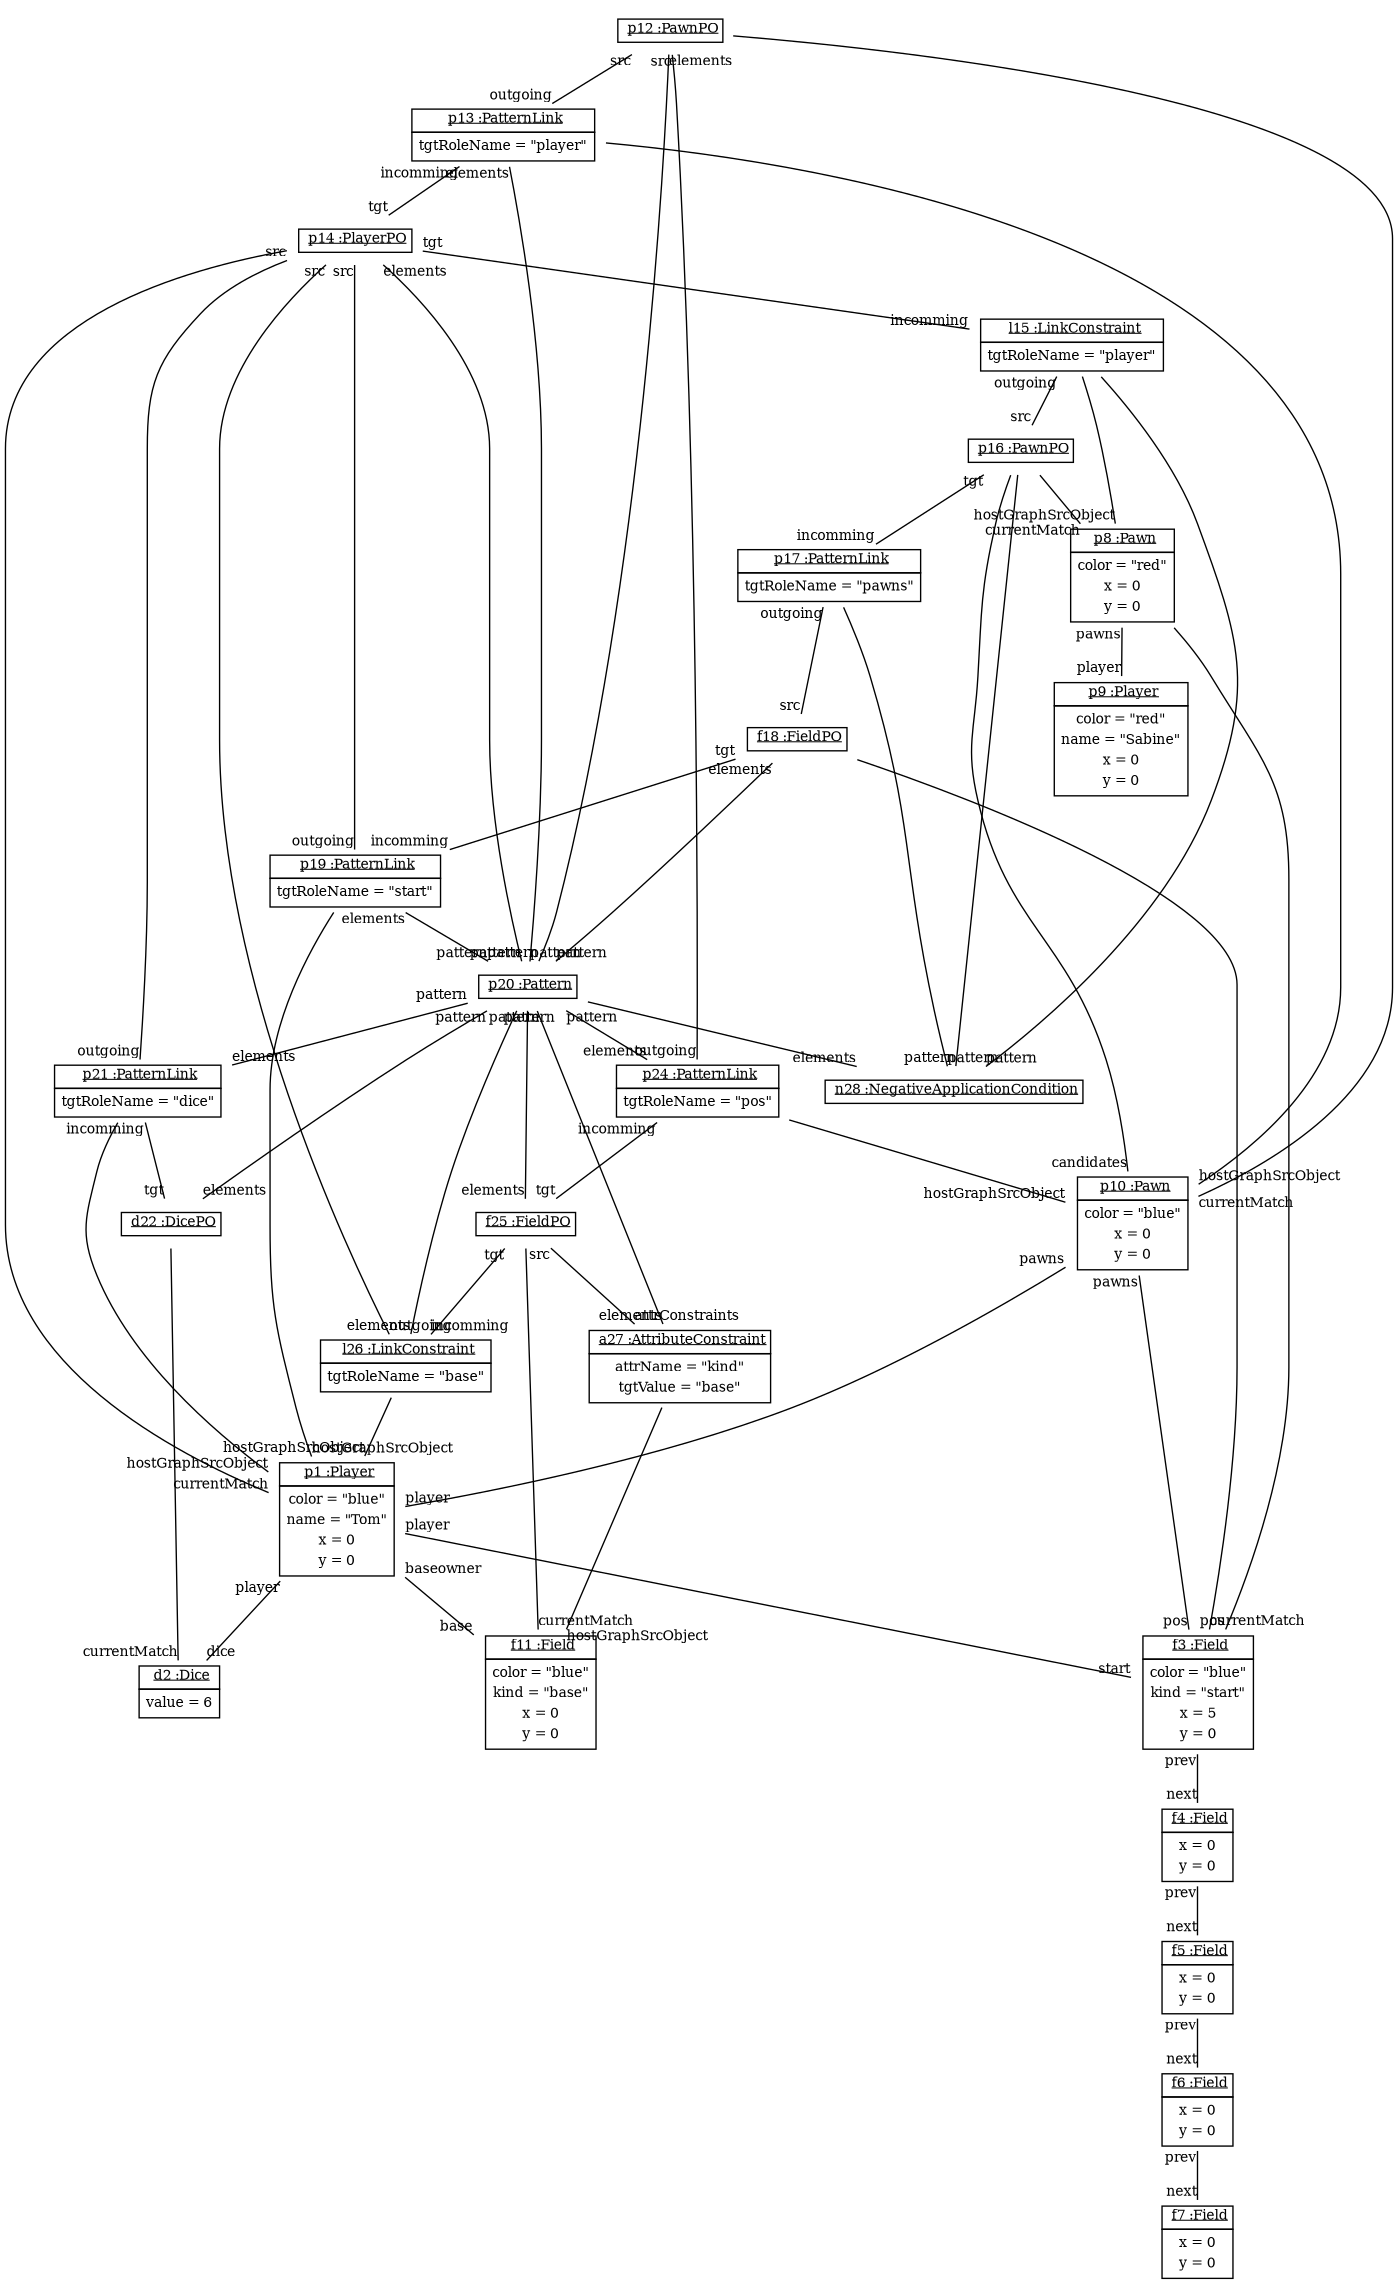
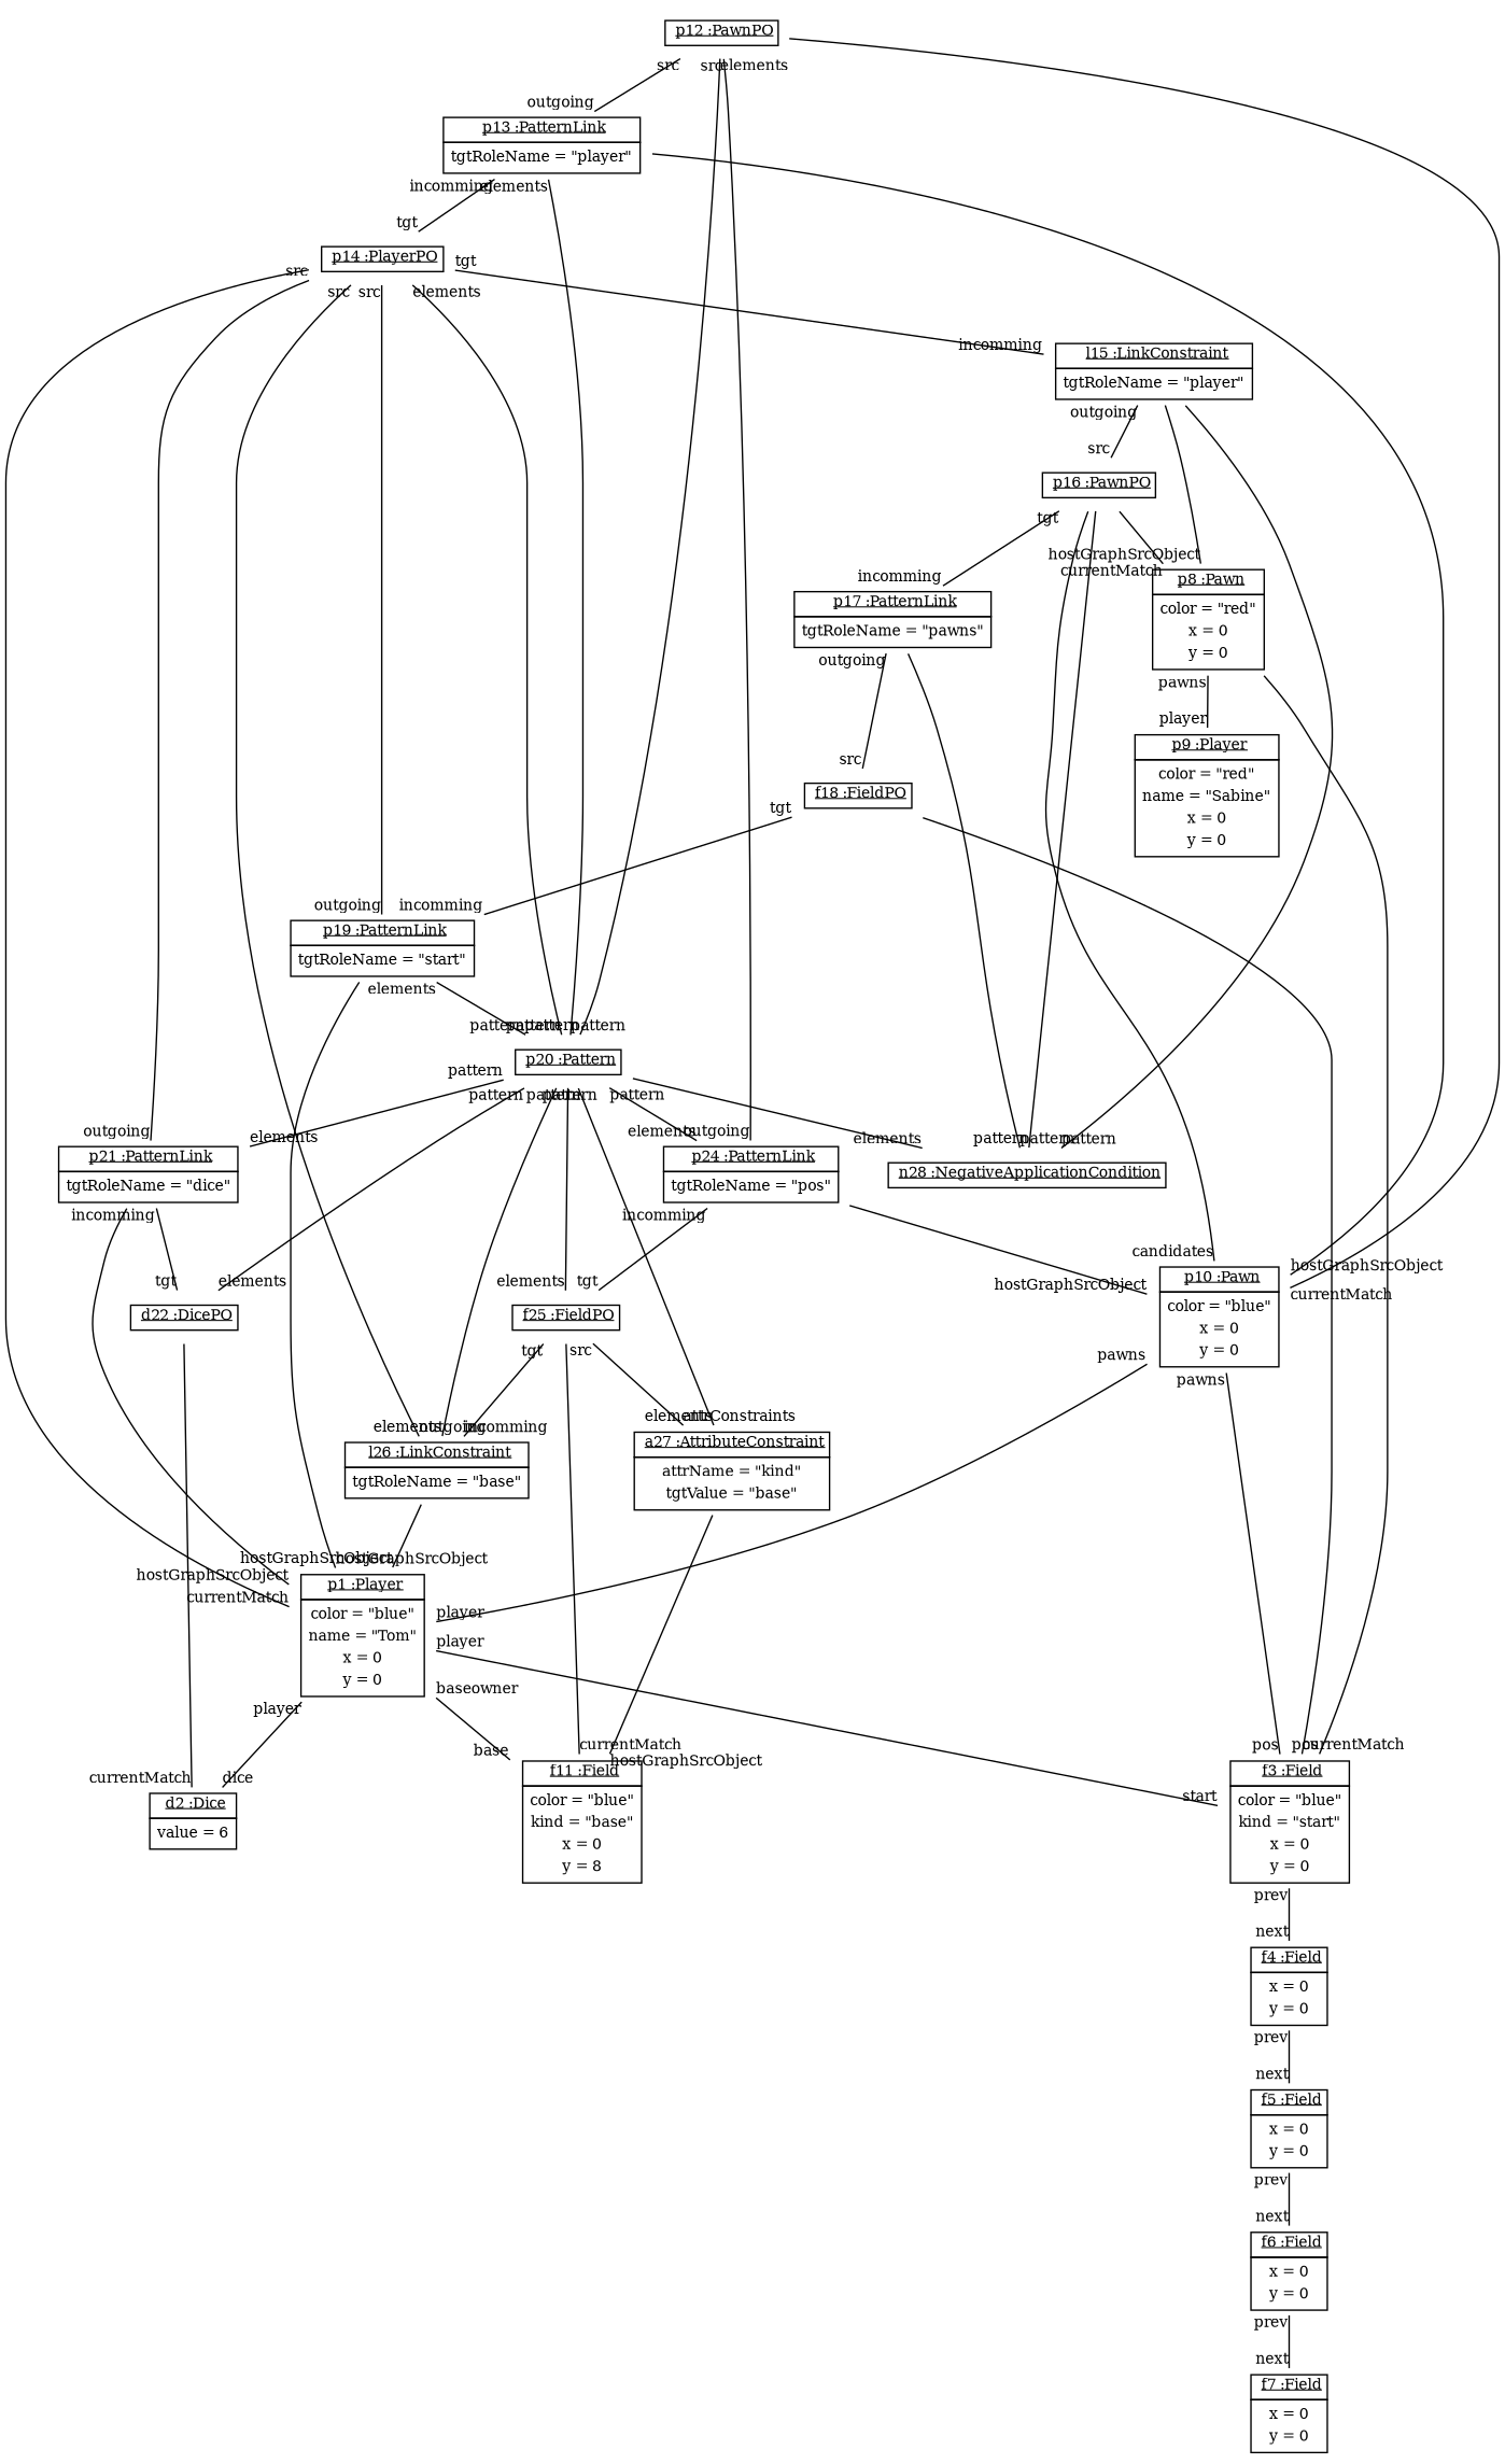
  graph {
    fontname="DejaVu Serif"
    node [fontname="DejaVu Serif" fontsize=10 shape=none]
    edge [fontname="DejaVu Serif" fontsize=10 headlabel=pattern]
    n1 [label=<<table border='0' cellborder='1' cellspacing='0'> <tr> <td> <u>p12 :PawnPO</u></td></tr></table>>]
    n2 [label=<<table border='0' cellborder='1' cellspacing='0'> <tr> <td> <u>p10 :Pawn</u></td></tr><tr><td><table border='0' cellborder='0' cellspacing='0'><tr><td>color = "blue"</td></tr><tr><td>x = 0</td></tr><tr><td>y = 0</td></tr></table></td></tr></table>>]
    n3 [label=<<table border='0' cellborder='1' cellspacing='0'> <tr> <td> <u>p13 :PatternLink</u></td></tr><tr><td><table border='0' cellborder='0' cellspacing='0'><tr><td>tgtRoleName = "player"</td></tr></table></td></tr></table>>]
    n4 [label=<<table border='0' cellborder='1' cellspacing='0'> <tr> <td> <u>p20 :Pattern</u></td></tr></table>>]
    n5 [label=<<table border='0' cellborder='1' cellspacing='0'> <tr> <td> <u>p24 :PatternLink</u></td></tr><tr><td><table border='0' cellborder='0' cellspacing='0'><tr><td>tgtRoleName = "pos"</td></tr></table></td></tr></table>>]
    n6 [label=<<table border='0' cellborder='1' cellspacing='0'> <tr> <td> <u>p1 :Player</u></td></tr><tr><td><table border='0' cellborder='0' cellspacing='0'><tr><td>color = "blue"</td></tr><tr><td>name = "Tom"</td></tr><tr><td>x = 0</td></tr><tr><td>y = 0</td></tr></table></td></tr></table>>]
-   n7 [label=<<table border='0' cellborder='1' cellspacing='0'> <tr> <td> <u>f3 :Field</u></td></tr><tr><td><table border='0' cellborder='0' cellspacing='0'><tr><td>color = "blue"</td></tr><tr><td>kind = "start"</td></tr><tr><td>x = 5</td></tr><tr><td>y = 0</td></tr></table></td></tr></table>>]
+   n7 [label=<<table border='0' cellborder='1' cellspacing='0'> <tr> <td> <u>f3 :Field</u></td></tr><tr><td><table border='0' cellborder='0' cellspacing='0'><tr><td>color = "blue"</td></tr><tr><td>kind = "start"</td></tr><tr><td>x = 0</td></tr><tr><td>y = 0</td></tr></table></td></tr></table>>]
    n8 [label=<<table border='0' cellborder='1' cellspacing='0'> <tr> <td> <u>p14 :PlayerPO</u></td></tr></table>>]
    n9 [label=<<table border='0' cellborder='1' cellspacing='0'> <tr> <td> <u>p21 :PatternLink</u></td></tr><tr><td><table border='0' cellborder='0' cellspacing='0'><tr><td>tgtRoleName = "dice"</td></tr></table></td></tr></table>>]
    n10 [label=<<table border='0' cellborder='1' cellspacing='0'> <tr> <td> <u>l26 :LinkConstraint</u></td></tr><tr><td><table border='0' cellborder='0' cellspacing='0'><tr><td>tgtRoleName = "base"</td></tr></table></td></tr></table>>]
    n11 [label=<<table border='0' cellborder='1' cellspacing='0'> <tr> <td> <u>n28 :NegativeApplicationCondition</u></td></tr></table>>]
    n12 [label=<<table border='0' cellborder='1' cellspacing='0'> <tr> <td> <u>d22 :DicePO</u></td></tr></table>>]
    n13 [label=<<table border='0' cellborder='1' cellspacing='0'> <tr> <td> <u>f25 :FieldPO</u></td></tr></table>>]
    n14 [label=<<table border='0' cellborder='1' cellspacing='0'> <tr> <td> <u>a27 :AttributeConstraint</u></td></tr><tr><td><table border='0' cellborder='0' cellspacing='0'><tr><td>attrName = "kind"</td></tr><tr><td>tgtValue = "base"</td></tr></table></td></tr></table>>]
    n15 [label=<<table border='0' cellborder='1' cellspacing='0'> <tr> <td> <u>d2 :Dice</u></td></tr><tr><td><table border='0' cellborder='0' cellspacing='0'><tr><td>value = 6</td></tr></table></td></tr></table>>]
-   n16 [label=<<table border='0' cellborder='1' cellspacing='0'> <tr> <td> <u>f11 :Field</u></td></tr><tr><td><table border='0' cellborder='0' cellspacing='0'><tr><td>color = "blue"</td></tr><tr><td>kind = "base"</td></tr><tr><td>x = 0</td></tr><tr><td>y = 0</td></tr></table></td></tr></table>>]
+   n16 [label=<<table border='0' cellborder='1' cellspacing='0'> <tr> <td> <u>f11 :Field</u></td></tr><tr><td><table border='0' cellborder='0' cellspacing='0'><tr><td>color = "blue"</td></tr><tr><td>kind = "base"</td></tr><tr><td>x = 0</td></tr><tr><td>y = 8</td></tr></table></td></tr></table>>]
    n17 [label=<<table border='0' cellborder='1' cellspacing='0'> <tr> <td> <u>f4 :Field</u></td></tr><tr><td><table border='0' cellborder='0' cellspacing='0'><tr><td>x = 0</td></tr><tr><td>y = 0</td></tr></table></td></tr></table>>]
    n18 [label=<<table border='0' cellborder='1' cellspacing='0'> <tr> <td> <u>f5 :Field</u></td></tr><tr><td><table border='0' cellborder='0' cellspacing='0'><tr><td>x = 0</td></tr><tr><td>y = 0</td></tr></table></td></tr></table>>]
    n19 [label=<<table border='0' cellborder='1' cellspacing='0'> <tr> <td> <u>f6 :Field</u></td></tr><tr><td><table border='0' cellborder='0' cellspacing='0'><tr><td>x = 0</td></tr><tr><td>y = 0</td></tr></table></td></tr></table>>]
    n20 [label=<<table border='0' cellborder='1' cellspacing='0'> <tr> <td> <u>f7 :Field</u></td></tr><tr><td><table border='0' cellborder='0' cellspacing='0'><tr><td>x = 0</td></tr><tr><td>y = 0</td></tr></table></td></tr></table>>]
    n21 [label=<<table border='0' cellborder='1' cellspacing='0'> <tr> <td> <u>l15 :LinkConstraint</u></td></tr><tr><td><table border='0' cellborder='0' cellspacing='0'><tr><td>tgtRoleName = "player"</td></tr></table></td></tr></table>>]
    n22 [label=<<table border='0' cellborder='1' cellspacing='0'> <tr> <td> <u>p19 :PatternLink</u></td></tr><tr><td><table border='0' cellborder='0' cellspacing='0'><tr><td>tgtRoleName = "start"</td></tr></table></td></tr></table>>]
    n23 [label=<<table border='0' cellborder='1' cellspacing='0'> <tr> <td> <u>p16 :PawnPO</u></td></tr></table>>]
    n24 [label=<<table border='0' cellborder='1' cellspacing='0'> <tr> <td> <u>p8 :Pawn</u></td></tr><tr><td><table border='0' cellborder='0' cellspacing='0'><tr><td>color = "red"</td></tr><tr><td>x = 0</td></tr><tr><td>y = 0</td></tr></table></td></tr></table>>]
    n25 [label=<<table border='0' cellborder='1' cellspacing='0'> <tr> <td> <u>p17 :PatternLink</u></td></tr><tr><td><table border='0' cellborder='0' cellspacing='0'><tr><td>tgtRoleName = "pawns"</td></tr></table></td></tr></table>>]
    n26 [label=<<table border='0' cellborder='1' cellspacing='0'> <tr> <td> <u>p9 :Player</u></td></tr><tr><td><table border='0' cellborder='0' cellspacing='0'><tr><td>color = "red"</td></tr><tr><td>name = "Sabine"</td></tr><tr><td>x = 0</td></tr><tr><td>y = 0</td></tr></table></td></tr></table>>]
    n27 [label=<<table border='0' cellborder='1' cellspacing='0'> <tr> <td> <u>f18 :FieldPO</u></td></tr></table>>]
    n1 -- n2 [headlabel=currentMatch]
    n1 -- n3 [headlabel=outgoing taillabel=src]
    n1 -- n4 [taillabel=elements]
    n1 -- n5 [headlabel=outgoing taillabel=src]
    n2 -- n6 [headlabel=player taillabel=pawns]
    n2 -- n7 [headlabel=pos taillabel=pawns]
    n3 -- n2 [headlabel=hostGraphSrcObject]
    n3 -- n4 [taillabel=elements]
    n3 -- n8 [headlabel=tgt taillabel=incomming]
    n4 -- n5 [headlabel=elements taillabel=pattern]
    n4 -- n9 [headlabel=elements taillabel=pattern]
    n4 -- n10 [headlabel=elements taillabel=pattern]
    n4 -- n11 [headlabel=elements]
    n4 -- n12 [headlabel=elements taillabel=pattern]
    n4 -- n13 [headlabel=elements taillabel=pattern]
    n4 -- n14 [headlabel=elements]
    n5 -- n2 [headlabel=hostGraphSrcObject]
    n5 -- n13 [headlabel=tgt taillabel=incomming]
    n6 -- n7 [headlabel=start taillabel=player]
    n6 -- n15 [headlabel=dice taillabel=player]
    n6 -- n16 [headlabel=base taillabel=baseowner]
    n7 -- n17 [headlabel=next taillabel=prev]
    n8 -- n4 [taillabel=elements]
    n8 -- n6 [headlabel=currentMatch]
    n8 -- n9 [headlabel=outgoing taillabel=src]
    n8 -- n10 [headlabel=outgoing taillabel=src]
    n8 -- n21 [headlabel=incomming taillabel=tgt]
    n8 -- n22 [headlabel=outgoing taillabel=src]
    n9 -- n6 [headlabel=hostGraphSrcObject]
    n9 -- n12 [headlabel=tgt taillabel=incomming]
    n10 -- n6 [headlabel=hostGraphSrcObject]
    n12 -- n15 [headlabel=currentMatch]
    n13 -- n10 [headlabel=incomming taillabel=tgt]
    n13 -- n14 [headlabel=attrConstraints taillabel=src]
    n13 -- n16 [headlabel=currentMatch]
    n14 -- n16 [headlabel=hostGraphSrcObject]
    n17 -- n18 [headlabel=next taillabel=prev]
    n18 -- n19 [headlabel=next taillabel=prev]
    n19 -- n20 [headlabel=next taillabel=prev]
    n21 -- n11
    n21 -- n23 [headlabel=src taillabel=outgoing]
    n21 -- n24 [headlabel=hostGraphSrcObject]
    n22 -- n4 [taillabel=elements]
    n22 -- n6 [headlabel=hostGraphSrcObject]
    n23 -- n2 [headlabel=candidates]
    n23 -- n11
    n23 -- n24 [headlabel=currentMatch]
    n23 -- n25 [headlabel=incomming taillabel=tgt]
    n24 -- n7 [headlabel=pos]
    n24 -- n26 [headlabel=player taillabel=pawns]
    n25 -- n11
    n25 -- n27 [headlabel=src taillabel=outgoing]
-   n27 -- n4 [taillabel=elements]
    n27 -- n7 [headlabel=currentMatch]
    n27 -- n22 [headlabel=incomming taillabel=tgt]
  }
